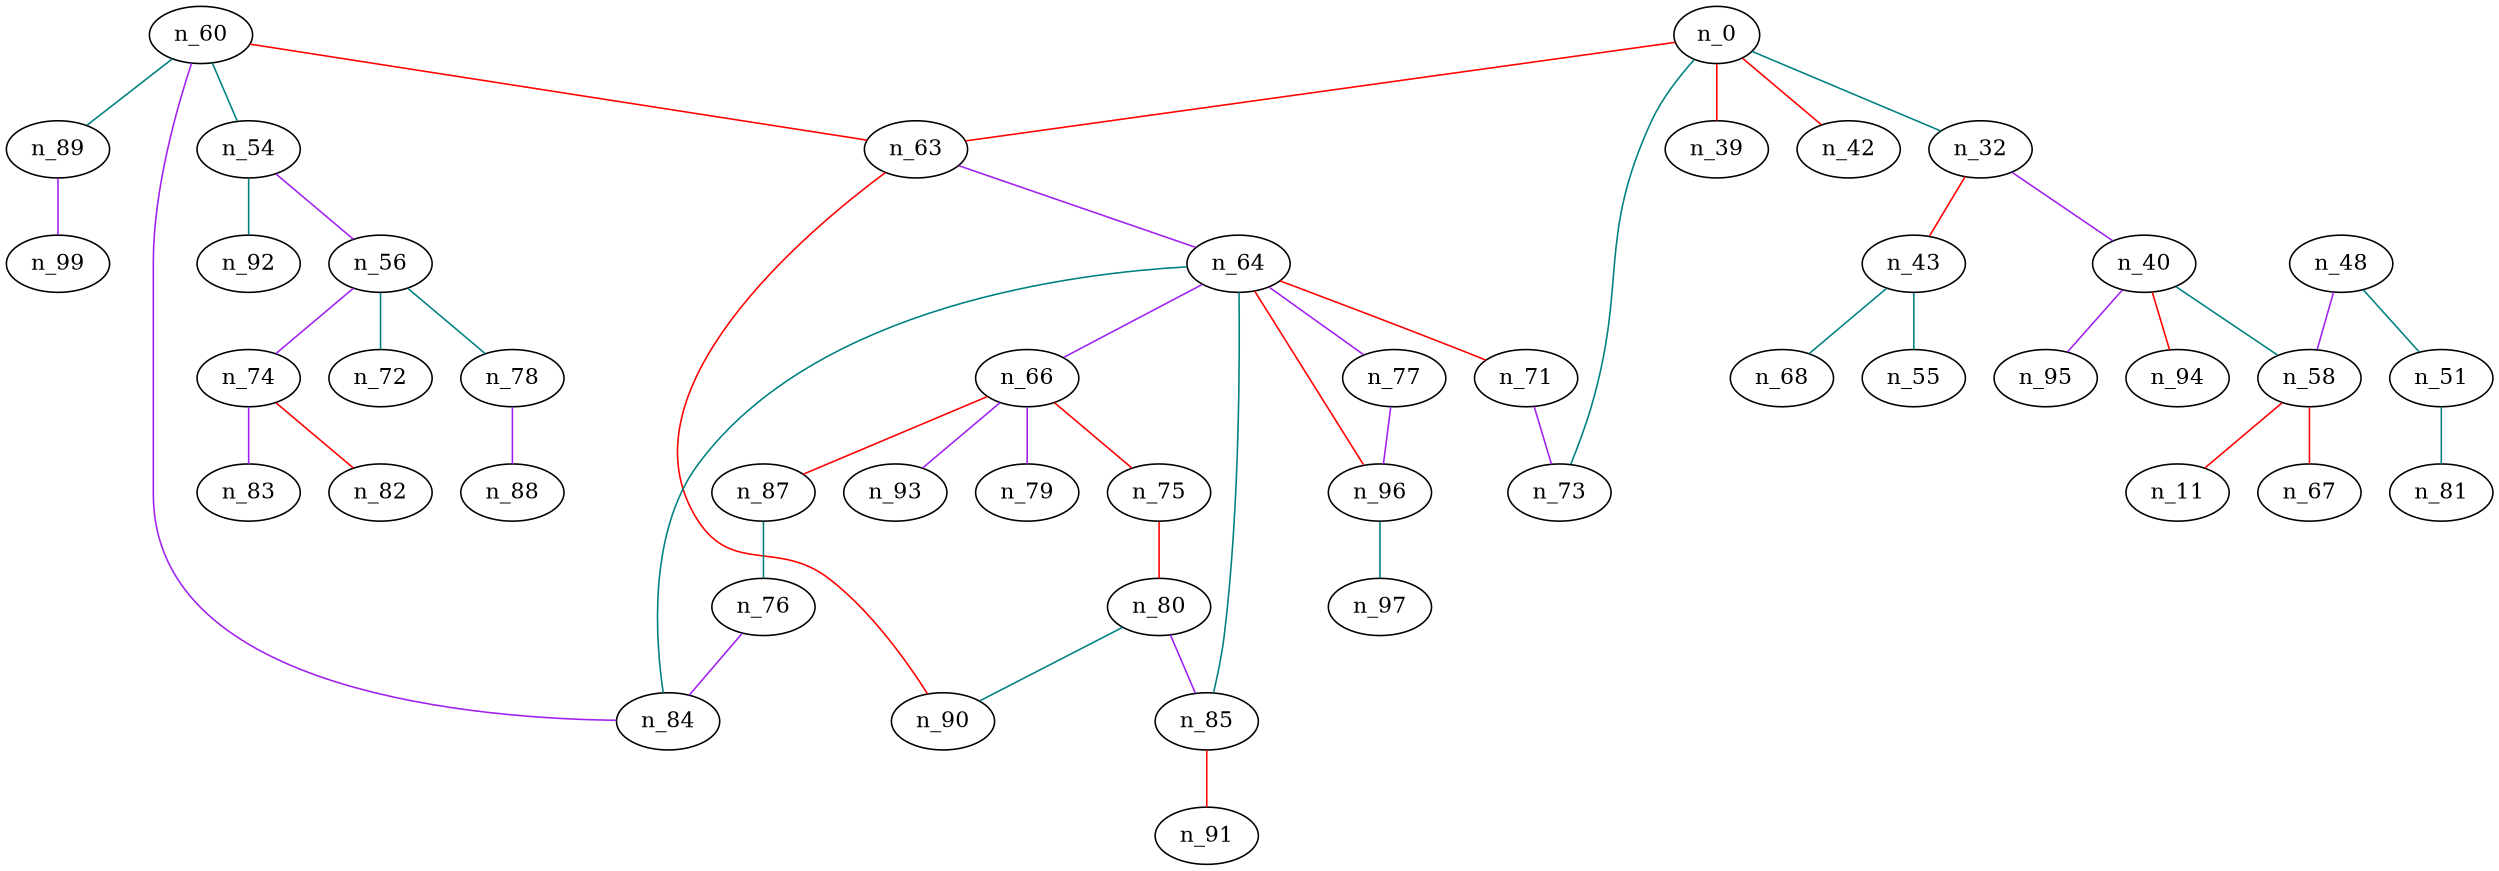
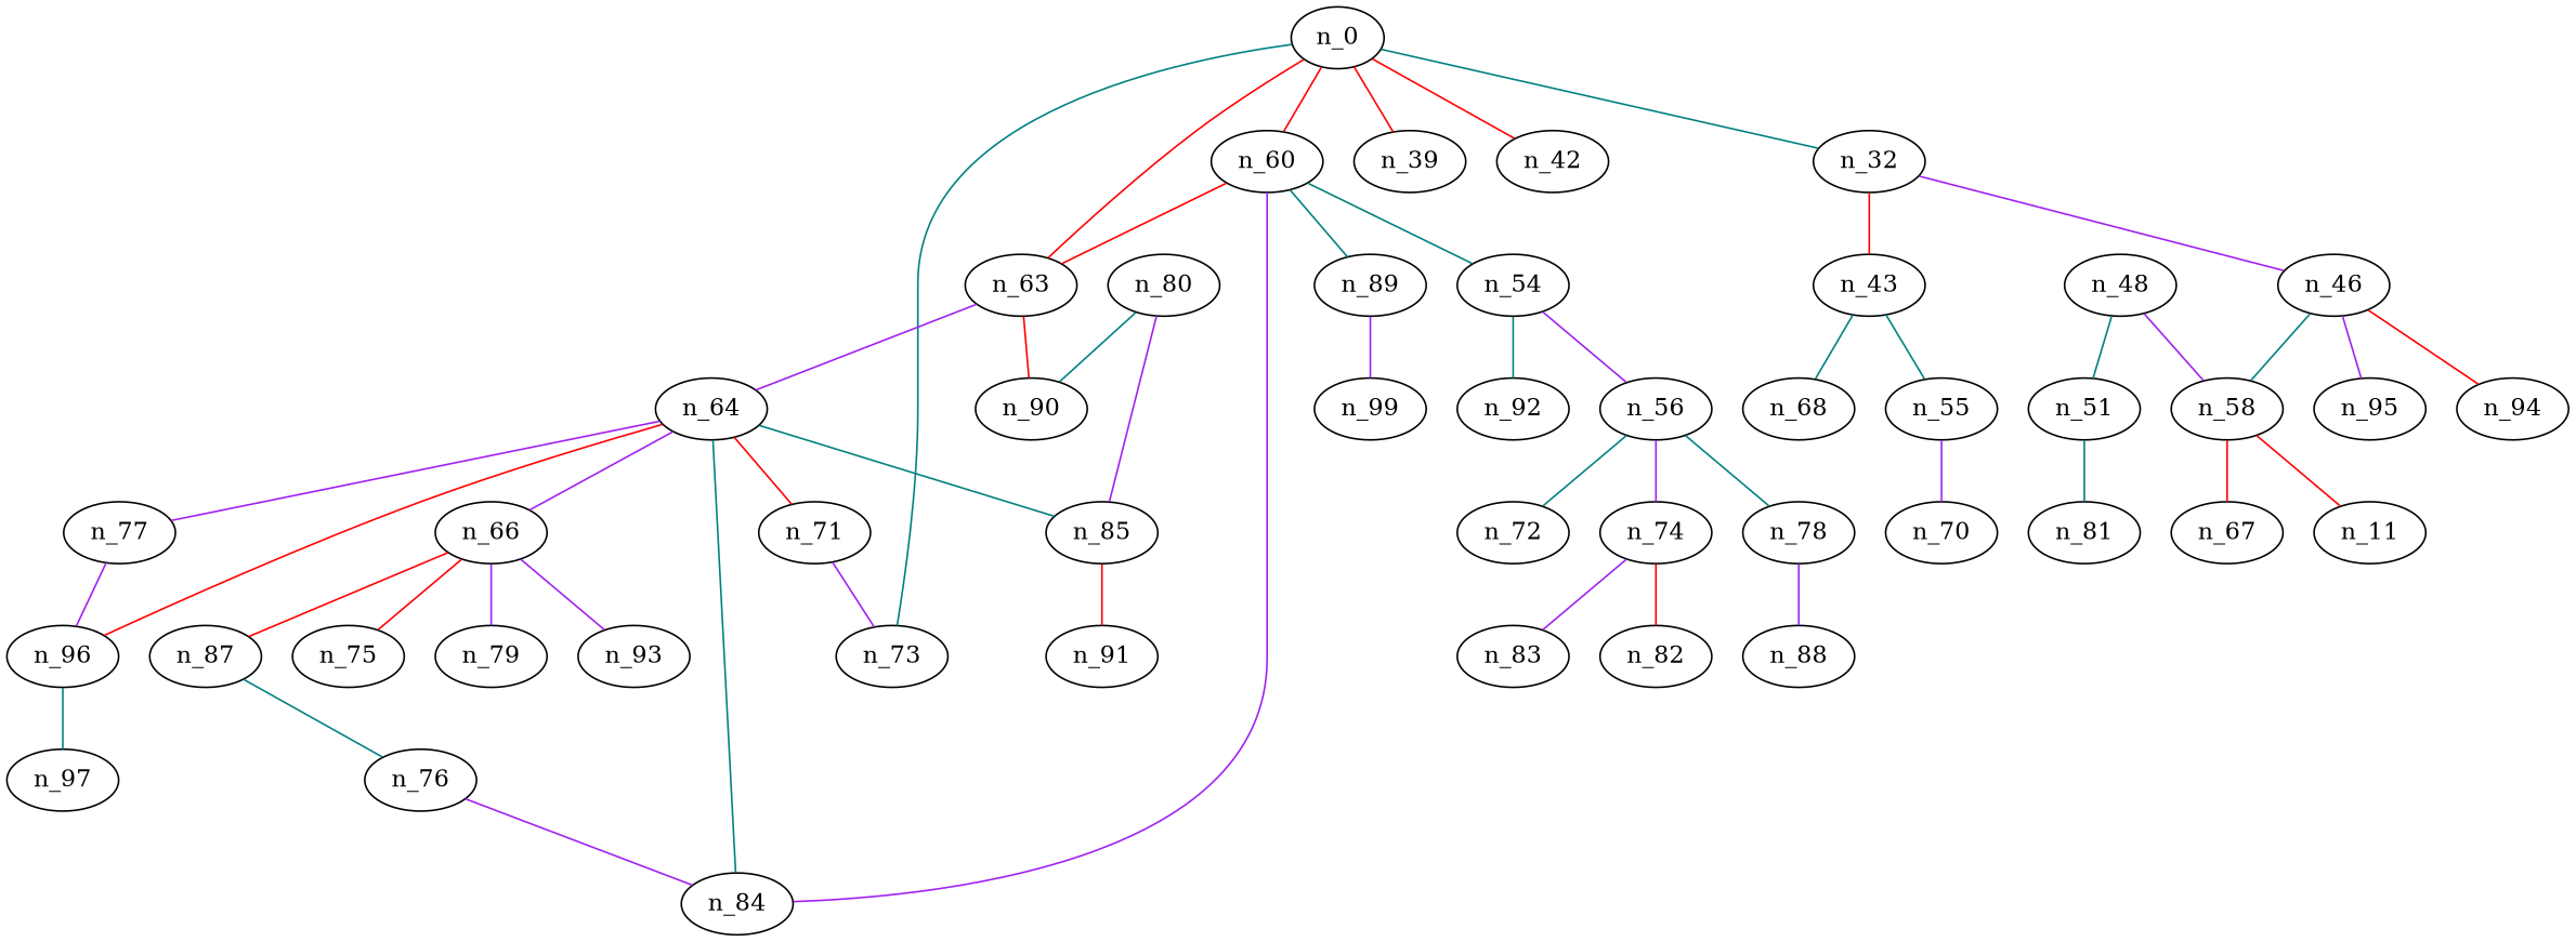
  graph {
    edge [color=purple]
    n_0
    n_63
    n_39
    n_42
    n_32
    n6 [label=n_60]
    n_73
    n_90
    n_64
    n_43
-   n_40
+   n_40 [label=n_46]
    n_84
    n_54
    n_89
    n_96
    n_85
    n_71
    n_66
    n_77
    n_68
    n_55
    n_95
    n_94
    n_58
    n25 [label=n_56]
    n_92
    n_99
    n_74
    n_78
    n_72
    n_97
    n_91
    n_93
    n_87
    n_75
    n_79
    n_76
    n_80
    n_83
    n_82
    n_88
+   n_70
    n_48
    n_51
    n45 [label=n_11]
    n_67
    n_81
    n_0 -- n_63 [color=red]
    n_0 -- n_39 [color=red]
    n_0 -- n_42 [color=red]
    n_0 -- n_32 [color=teal]
+   n_0 -- n6 [color=red]
    n_0 -- n_73 [color=teal]
    n_63 -- n_90 [color=red]
    n_63 -- n_64
    n_32 -- n_43 [color=red]
    n_32 -- n_40
    n6 -- n_63 [color=red]
    n6 -- n_84
    n6 -- n_54 [color=teal]
    n6 -- n_89 [color=teal]
    n_64 -- n_84 [color=teal]
    n_64 -- n_96 [color=red]
    n_64 -- n_85 [color=teal]
    n_64 -- n_71 [color=red]
    n_64 -- n_66
    n_64 -- n_77
    n_43 -- n_68 [color=teal]
    n_43 -- n_55 [color=teal]
    n_40 -- n_95
    n_40 -- n_94 [color=red]
    n_40 -- n_58 [color=teal]
    n_54 -- n25
    n_54 -- n_92 [color=teal]
    n_89 -- n_99
    n_96 -- n_97 [color=teal]
    n_85 -- n_91 [color=red]
    n_71 -- n_73
    n_66 -- n_93
    n_66 -- n_87 [color=red]
    n_66 -- n_75 [color=red]
    n_66 -- n_79
    n_77 -- n_96
+   n_55 -- n_70
    n_58 -- n45 [color=red]
    n_58 -- n_67 [color=red]
    n25 -- n_74
    n25 -- n_78 [color=teal]
    n25 -- n_72 [color=teal]
    n_74 -- n_83
    n_74 -- n_82 [color=red]
    n_78 -- n_88
    n_87 -- n_76 [color=teal]
-   n_75 -- n_80 [color=red]
    n_76 -- n_84
    n_80 -- n_90 [color=teal]
    n_80 -- n_85
    n_48 -- n_58
    n_48 -- n_51 [color=teal]
    n_51 -- n_81 [color=teal]
  }
